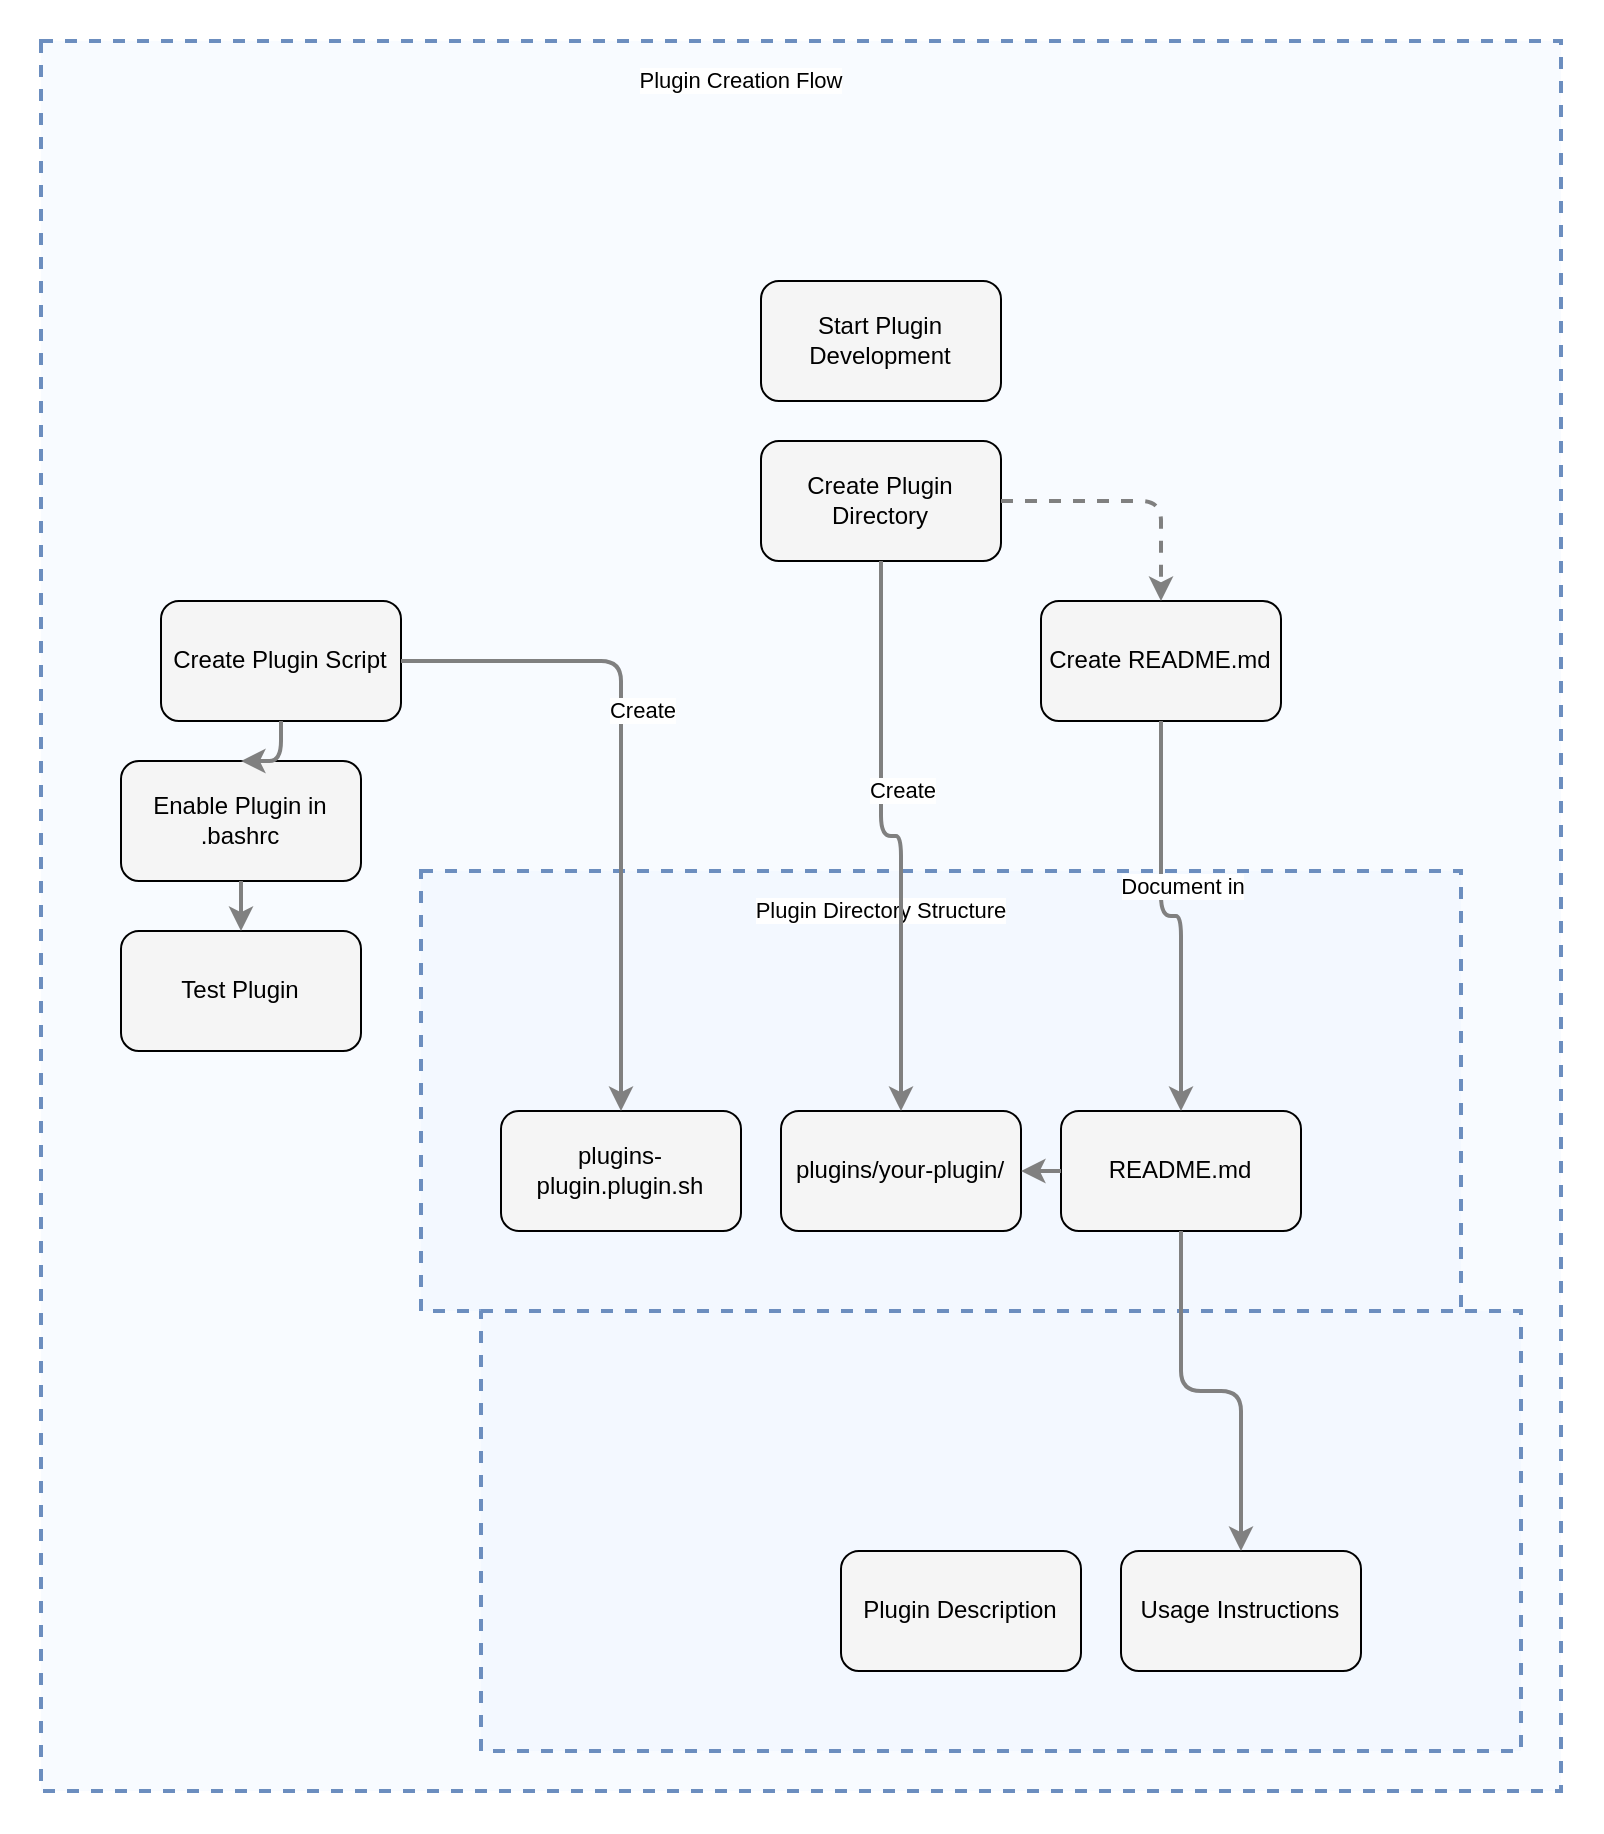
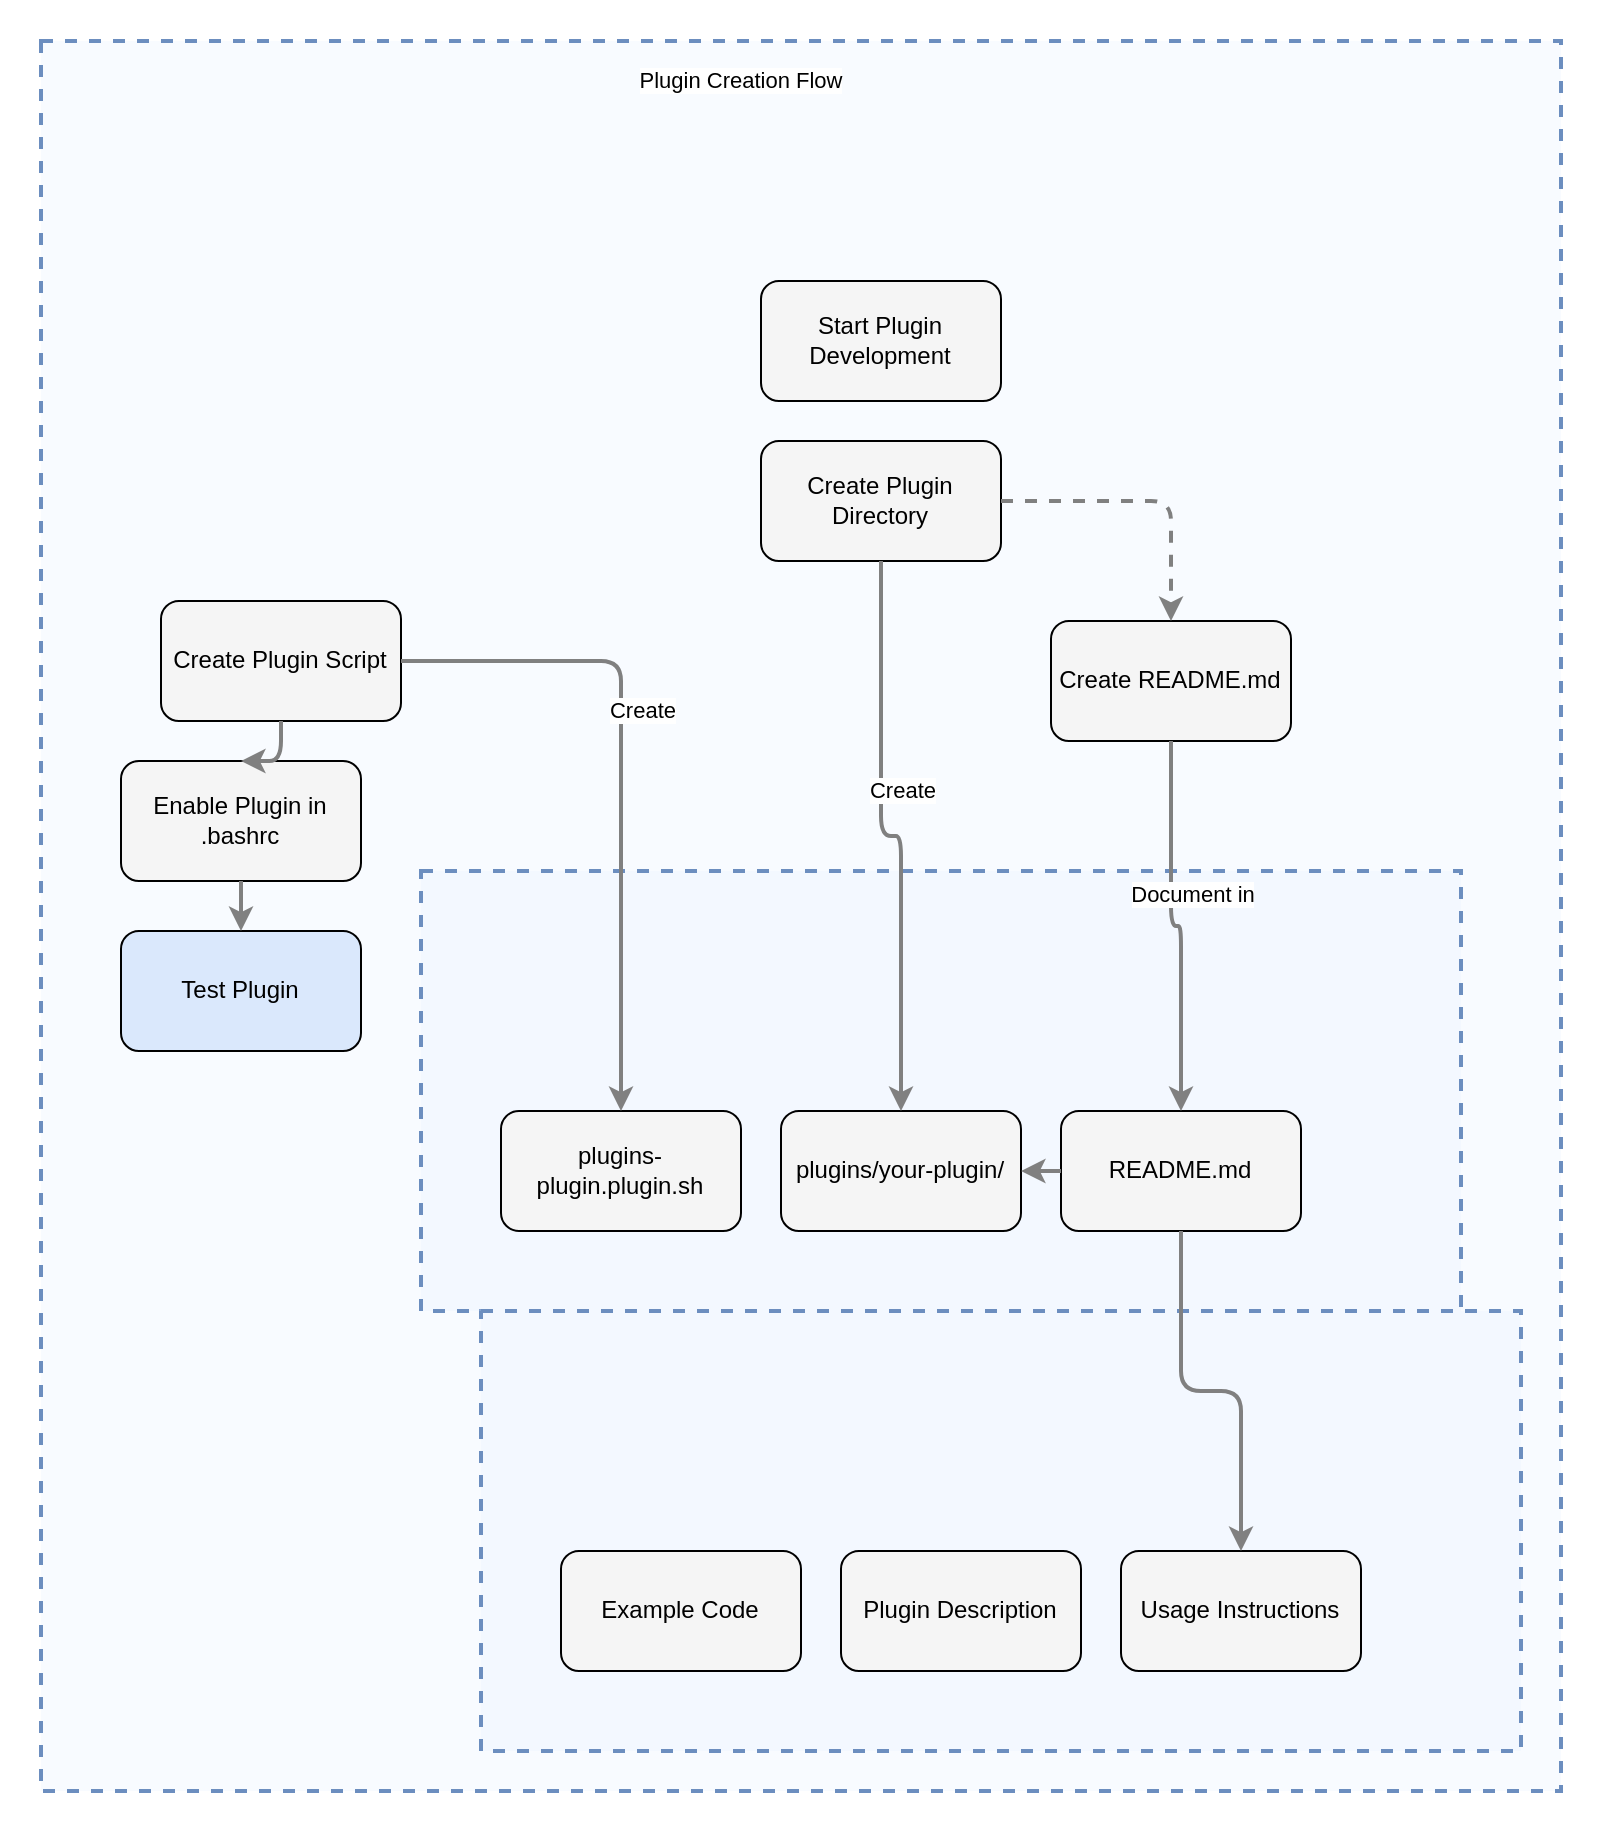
  <mxCell id="0" />
  <mxCell id="1" parent="0" />
  <mxCell id="2" value="" style="html=1;whiteSpace=wrap;container=1;fillColor=#dae8fc;strokeColor=#6c8ebf;dashed=1;fillOpacity=20;strokeWidth=2;containerType=none;recursiveResize=0;movable=1;resizable=1;autosize=0;dropTarget=0" vertex="1" parent="5"><mxGeometry x="220" y="635" width="520" height="220" as="geometry" /></mxCell>
  <mxCell id="3" value="" style="html=1;whiteSpace=wrap;container=1;fillColor=#dae8fc;strokeColor=#6c8ebf;dashed=1;fillOpacity=20;strokeWidth=2;containerType=none;recursiveResize=0;movable=1;resizable=1;autosize=0;dropTarget=0" vertex="1" parent="5"><mxGeometry x="190" y="415" width="520" height="220" as="geometry" /></mxCell>
- <mxCell id="4" value="Plugin Directory Structure" style="edgeLabel;html=1;align=center;verticalAlign=middle;resizable=0;labelBackgroundColor=white;spacing=5" vertex="1" parent="5"><mxGeometry x="198" y="423" width="444" height="24" as="geometry" /></mxCell>
  <mxCell id="5" value="" style="html=1;whiteSpace=wrap;container=1;fillColor=#dae8fc;strokeColor=#6c8ebf;dashed=1;fillOpacity=20;strokeWidth=2;containerType=none;recursiveResize=0;movable=1;resizable=1;autosize=0;dropTarget=0" vertex="1" parent="1"><mxGeometry x="20" y="20" width="760" height="875" as="geometry" /></mxCell>
  <mxCell id="6" value="Plugin Creation Flow" style="edgeLabel;html=1;align=center;verticalAlign=middle;resizable=0;labelBackgroundColor=white;spacing=5" vertex="1" parent="1"><mxGeometry x="28" y="28" width="684" height="24" as="geometry" /></mxCell>
  <mxCell id="7" value="Start Plugin Development" style="rounded=1;whiteSpace=wrap;html=1;fillColor=#f5f5f5" vertex="1" parent="5"><mxGeometry x="360" y="120" width="120" height="60" as="geometry" /></mxCell>
  <mxCell id="8" value="Create Plugin Directory" style="rounded=1;whiteSpace=wrap;html=1;fillColor=#f5f5f5" vertex="1" parent="5"><mxGeometry x="360" y="200" width="120" height="60" as="geometry" /></mxCell>
- <mxCell id="9" value="Create README.md" style="rounded=1;whiteSpace=wrap;html=1;fillColor=#f5f5f5" vertex="1" parent="5"><mxGeometry x="500" y="280" width="120" height="60" as="geometry" /></mxCell>
+ <mxCell id="9" value="Create README.md" style="rounded=1;whiteSpace=wrap;html=1;fillColor=#f5f5f5" vertex="1" parent="5"><mxGeometry x="505" y="290" width="120" height="60" as="geometry" /></mxCell>
  <mxCell id="10" value="Create Plugin Script" style="rounded=1;whiteSpace=wrap;html=1;fillColor=#f5f5f5" vertex="1" parent="5"><mxGeometry x="60" y="280" width="120" height="60" as="geometry" /></mxCell>
  <mxCell id="11" value="Enable Plugin in .bashrc" style="rounded=1;whiteSpace=wrap;html=1;fillColor=#f5f5f5" vertex="1" parent="5"><mxGeometry x="40" y="360" width="120" height="60" as="geometry" /></mxCell>
- <mxCell id="12" value="Test Plugin" style="rounded=1;whiteSpace=wrap;html=1;fillColor=#f5f5f5" vertex="1" parent="5"><mxGeometry x="40" y="445" width="120" height="60" as="geometry" /></mxCell>
+ <mxCell id="12" value="Test Plugin" style="rounded=1;whiteSpace=wrap;html=1;fillColor=#dae8fc;" vertex="1" parent="5"><mxGeometry x="40" y="445" width="120" height="60" as="geometry" /></mxCell>
  <mxCell id="13" value="plugins/your-plugin/" style="rounded=1;whiteSpace=wrap;html=1;fillColor=#f5f5f5" vertex="1" parent="3"><mxGeometry x="180" y="120" width="120" height="60" as="geometry" /></mxCell>
  <mxCell id="14" value="README.md" style="rounded=1;whiteSpace=wrap;html=1;fillColor=#f5f5f5" vertex="1" parent="3"><mxGeometry x="320" y="120" width="120" height="60" as="geometry" /></mxCell>
  <mxCell id="15" value="plugins-plugin.plugin.sh" style="rounded=1;whiteSpace=wrap;html=1;fillColor=#f5f5f5" vertex="1" parent="3"><mxGeometry x="40" y="120" width="120" height="60" as="geometry" /></mxCell>
  <mxCell id="16" value="Plugin Description" style="rounded=1;whiteSpace=wrap;html=1;fillColor=#f5f5f5" vertex="1" parent="2"><mxGeometry x="180" y="120" width="120" height="60" as="geometry" /></mxCell>
  <mxCell id="17" value="Usage Instructions" style="rounded=1;whiteSpace=wrap;html=1;fillColor=#f5f5f5" vertex="1" parent="2"><mxGeometry x="320" y="120" width="120" height="60" as="geometry" /></mxCell>
+ <mxCell id="18" value="Example Code" style="rounded=1;whiteSpace=wrap;html=1;fillColor=#f5f5f5" vertex="1" parent="2"><mxGeometry x="40" y="120" width="120" height="60" as="geometry" /></mxCell>
  <mxCell id="19" style="edgeStyle=orthogonalEdgeStyle;rounded=1;orthogonalLoop=1;jettySize=auto;html=1;strokeColor=#808080;strokeWidth=2;jumpStyle=arc;jumpSize=10;spacing=15;labelBackgroundColor=white;labelBorderColor=none" edge="1" parent="1" source="8" target="13"><mxGeometry relative="1" as="geometry" /></mxCell>
  <mxCell id="20" value="Create" style="edgeLabel;html=1;align=center;verticalAlign=middle;resizable=0;points=[];" vertex="1" connectable="0" parent="19"><mxGeometry x="-0.2" y="10" relative="1" as="geometry"><mxPoint as="offset" /></mxGeometry></mxCell>
  <mxCell id="21" style="edgeStyle=orthogonalEdgeStyle;rounded=1;orthogonalLoop=1;jettySize=auto;html=1;strokeColor=#808080;strokeWidth=2;jumpStyle=arc;jumpSize=10;spacing=15;labelBackgroundColor=white;labelBorderColor=none;dashed=1;" edge="1" parent="1" source="8" target="9"><mxGeometry relative="1" as="geometry" /></mxCell>
  <mxCell id="22" style="edgeStyle=orthogonalEdgeStyle;rounded=1;orthogonalLoop=1;jettySize=auto;html=1;strokeColor=#808080;strokeWidth=2;jumpStyle=arc;jumpSize=10;spacing=15;labelBackgroundColor=white;labelBorderColor=none" edge="1" parent="1" source="9" target="14"><mxGeometry relative="1" as="geometry" /></mxCell>
  <mxCell id="23" value="Document in" style="edgeLabel;html=1;align=center;verticalAlign=middle;resizable=0;points=[];" vertex="1" connectable="0" parent="22"><mxGeometry x="-0.2" y="10" relative="1" as="geometry"><mxPoint as="offset" /></mxGeometry></mxCell>
  <mxCell id="24" style="edgeStyle=orthogonalEdgeStyle;rounded=1;orthogonalLoop=1;jettySize=auto;html=1;strokeColor=#808080;strokeWidth=2;jumpStyle=arc;jumpSize=10;spacing=15;labelBackgroundColor=white;labelBorderColor=none;" edge="1" parent="1" source="14" target="13"><mxGeometry relative="1" as="geometry" /></mxCell>
  <mxCell id="25" style="edgeStyle=orthogonalEdgeStyle;rounded=1;orthogonalLoop=1;jettySize=auto;html=1;strokeColor=#808080;strokeWidth=2;jumpStyle=arc;jumpSize=10;spacing=15;labelBackgroundColor=white;labelBorderColor=none" edge="1" parent="1" source="14" target="17"><mxGeometry relative="1" as="geometry" /></mxCell>
  <mxCell id="26" style="edgeStyle=orthogonalEdgeStyle;rounded=1;orthogonalLoop=1;jettySize=auto;html=1;strokeColor=#808080;strokeWidth=2;jumpStyle=arc;jumpSize=10;spacing=15;labelBackgroundColor=white;labelBorderColor=none" edge="1" parent="1" source="10" target="15"><mxGeometry relative="1" as="geometry" /></mxCell>
  <mxCell id="27" value="Create" style="edgeLabel;html=1;align=center;verticalAlign=middle;resizable=0;points=[];" vertex="1" connectable="0" parent="26"><mxGeometry x="-0.2" y="10" relative="1" as="geometry"><mxPoint as="offset" /></mxGeometry></mxCell>
  <mxCell id="28" style="edgeStyle=orthogonalEdgeStyle;rounded=1;orthogonalLoop=1;jettySize=auto;html=1;strokeColor=#808080;strokeWidth=2;jumpStyle=arc;jumpSize=10;spacing=15;labelBackgroundColor=white;labelBorderColor=none" edge="1" parent="1" source="10" target="11"><mxGeometry relative="1" as="geometry" /></mxCell>
  <mxCell id="29" style="edgeStyle=orthogonalEdgeStyle;rounded=1;orthogonalLoop=1;jettySize=auto;html=1;strokeColor=#808080;strokeWidth=2;jumpStyle=arc;jumpSize=10;spacing=15;labelBackgroundColor=white;labelBorderColor=none" edge="1" parent="1" source="11" target="12"><mxGeometry relative="1" as="geometry" /></mxCell>
